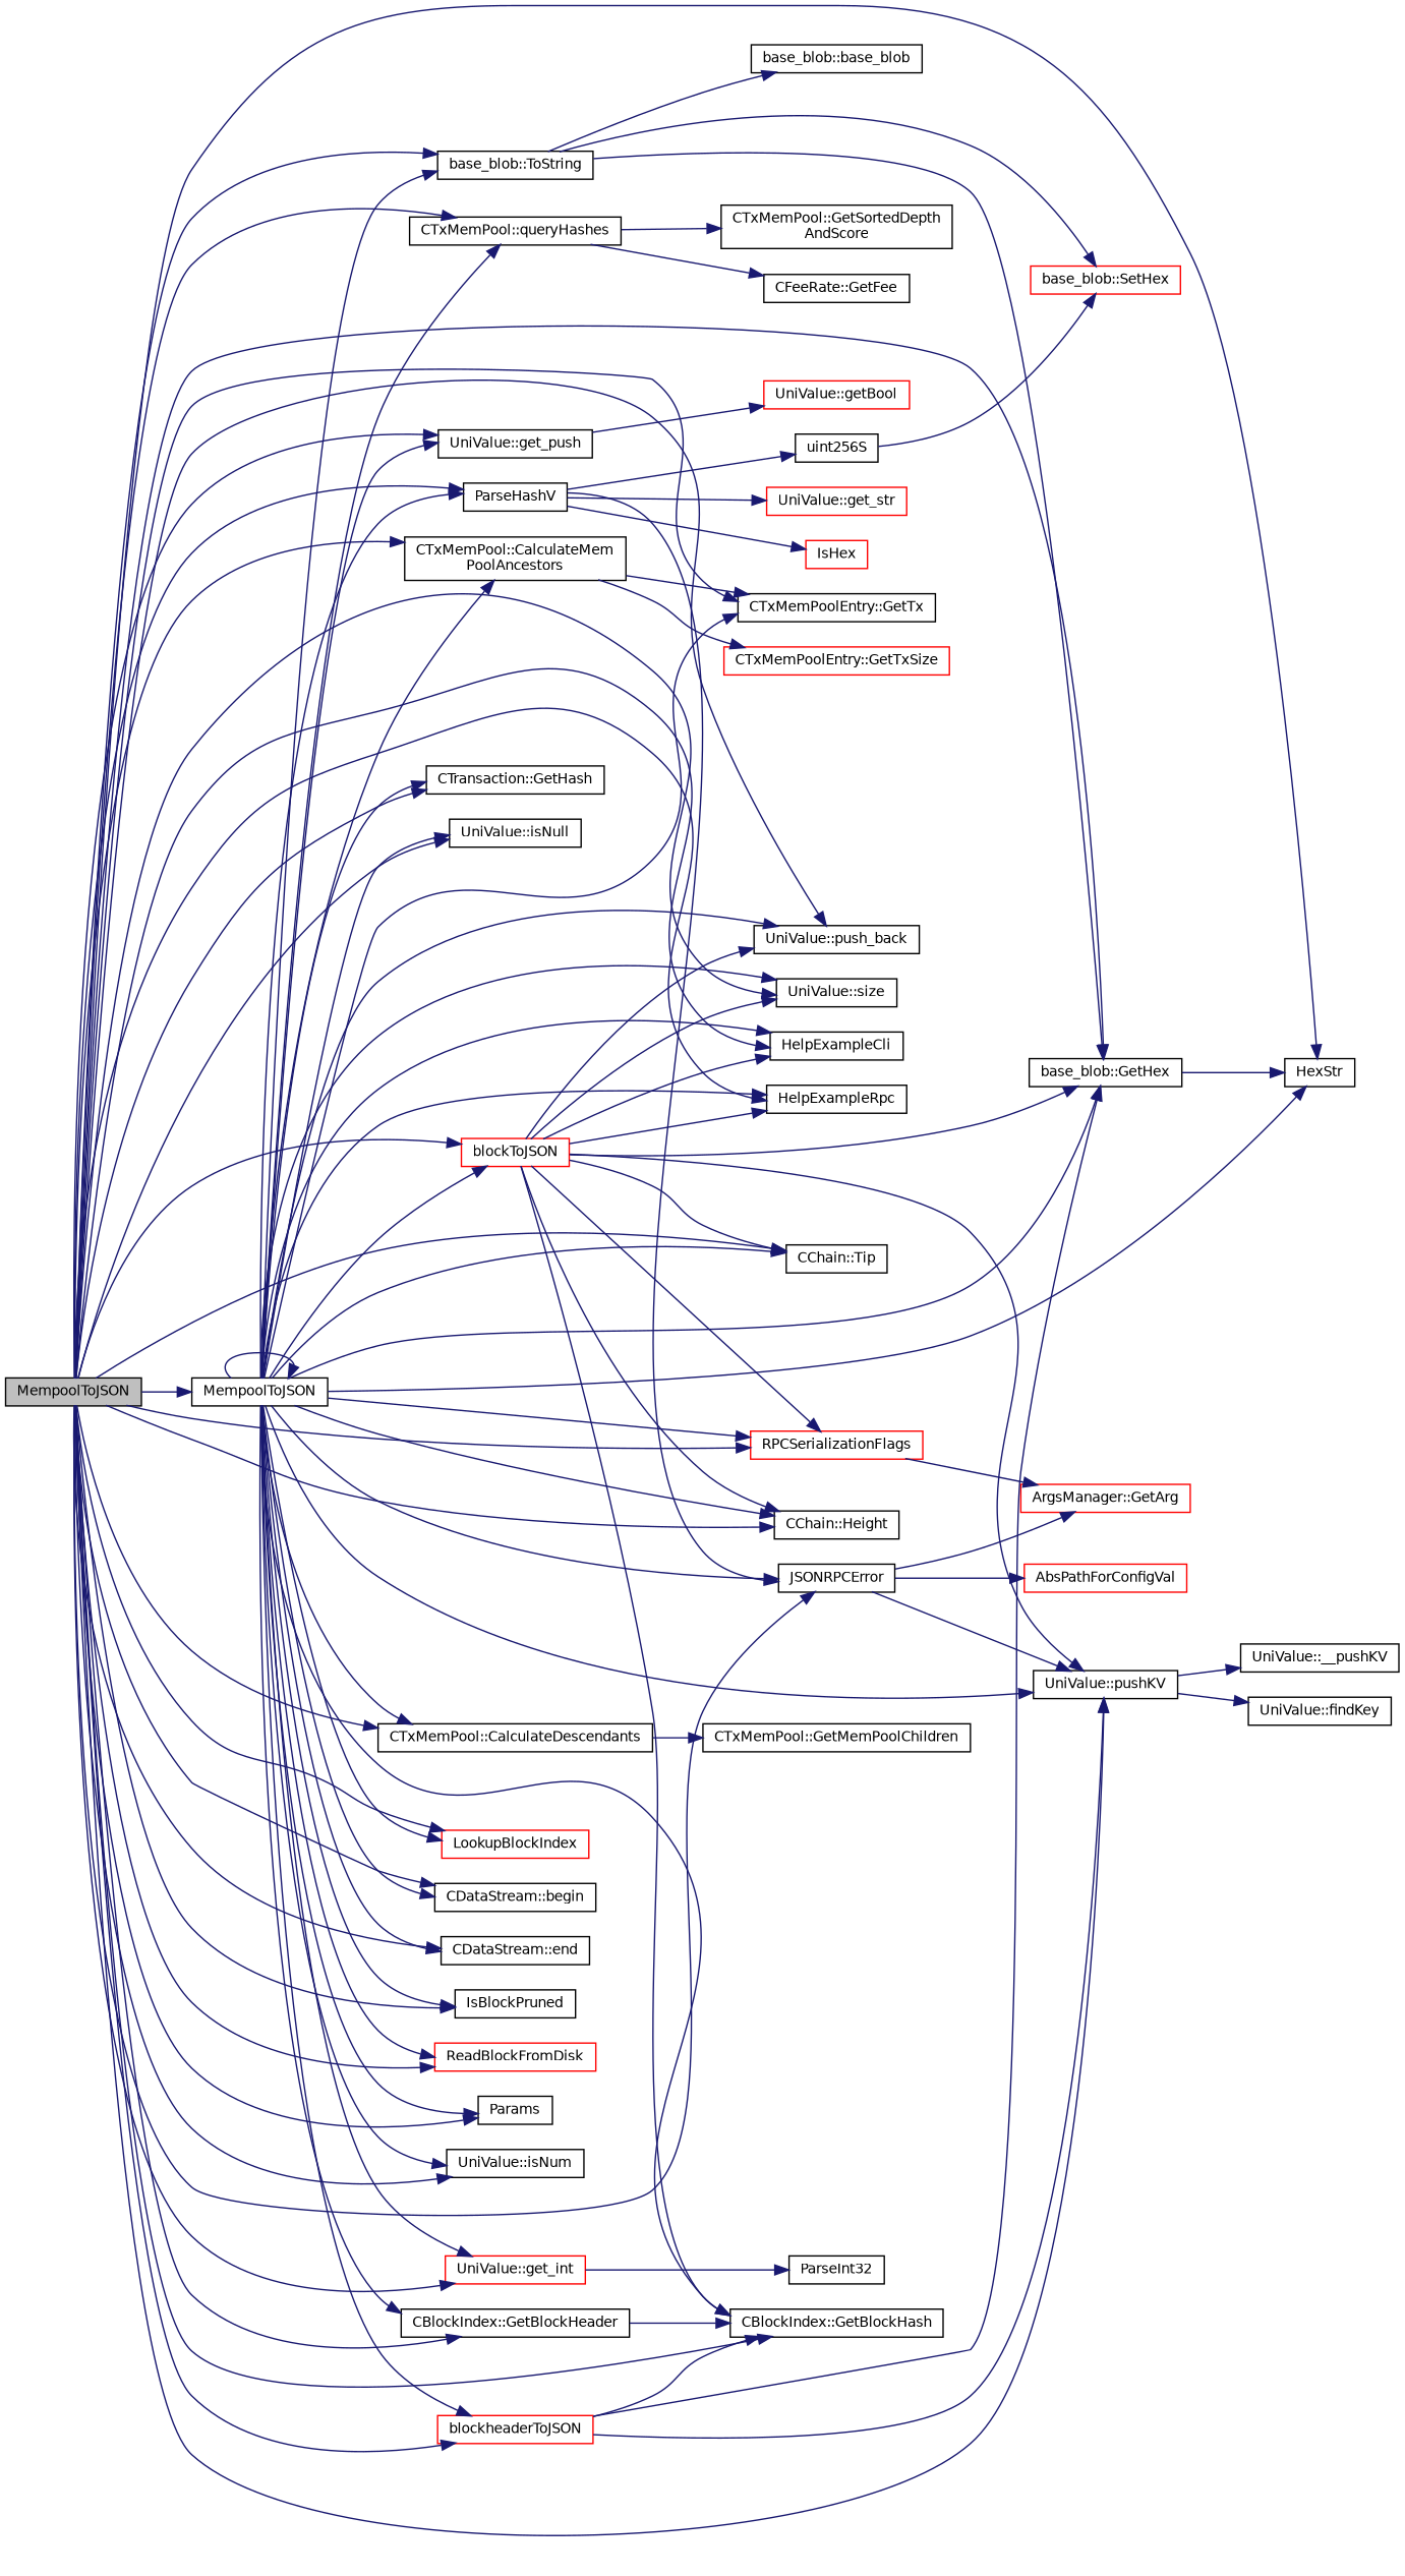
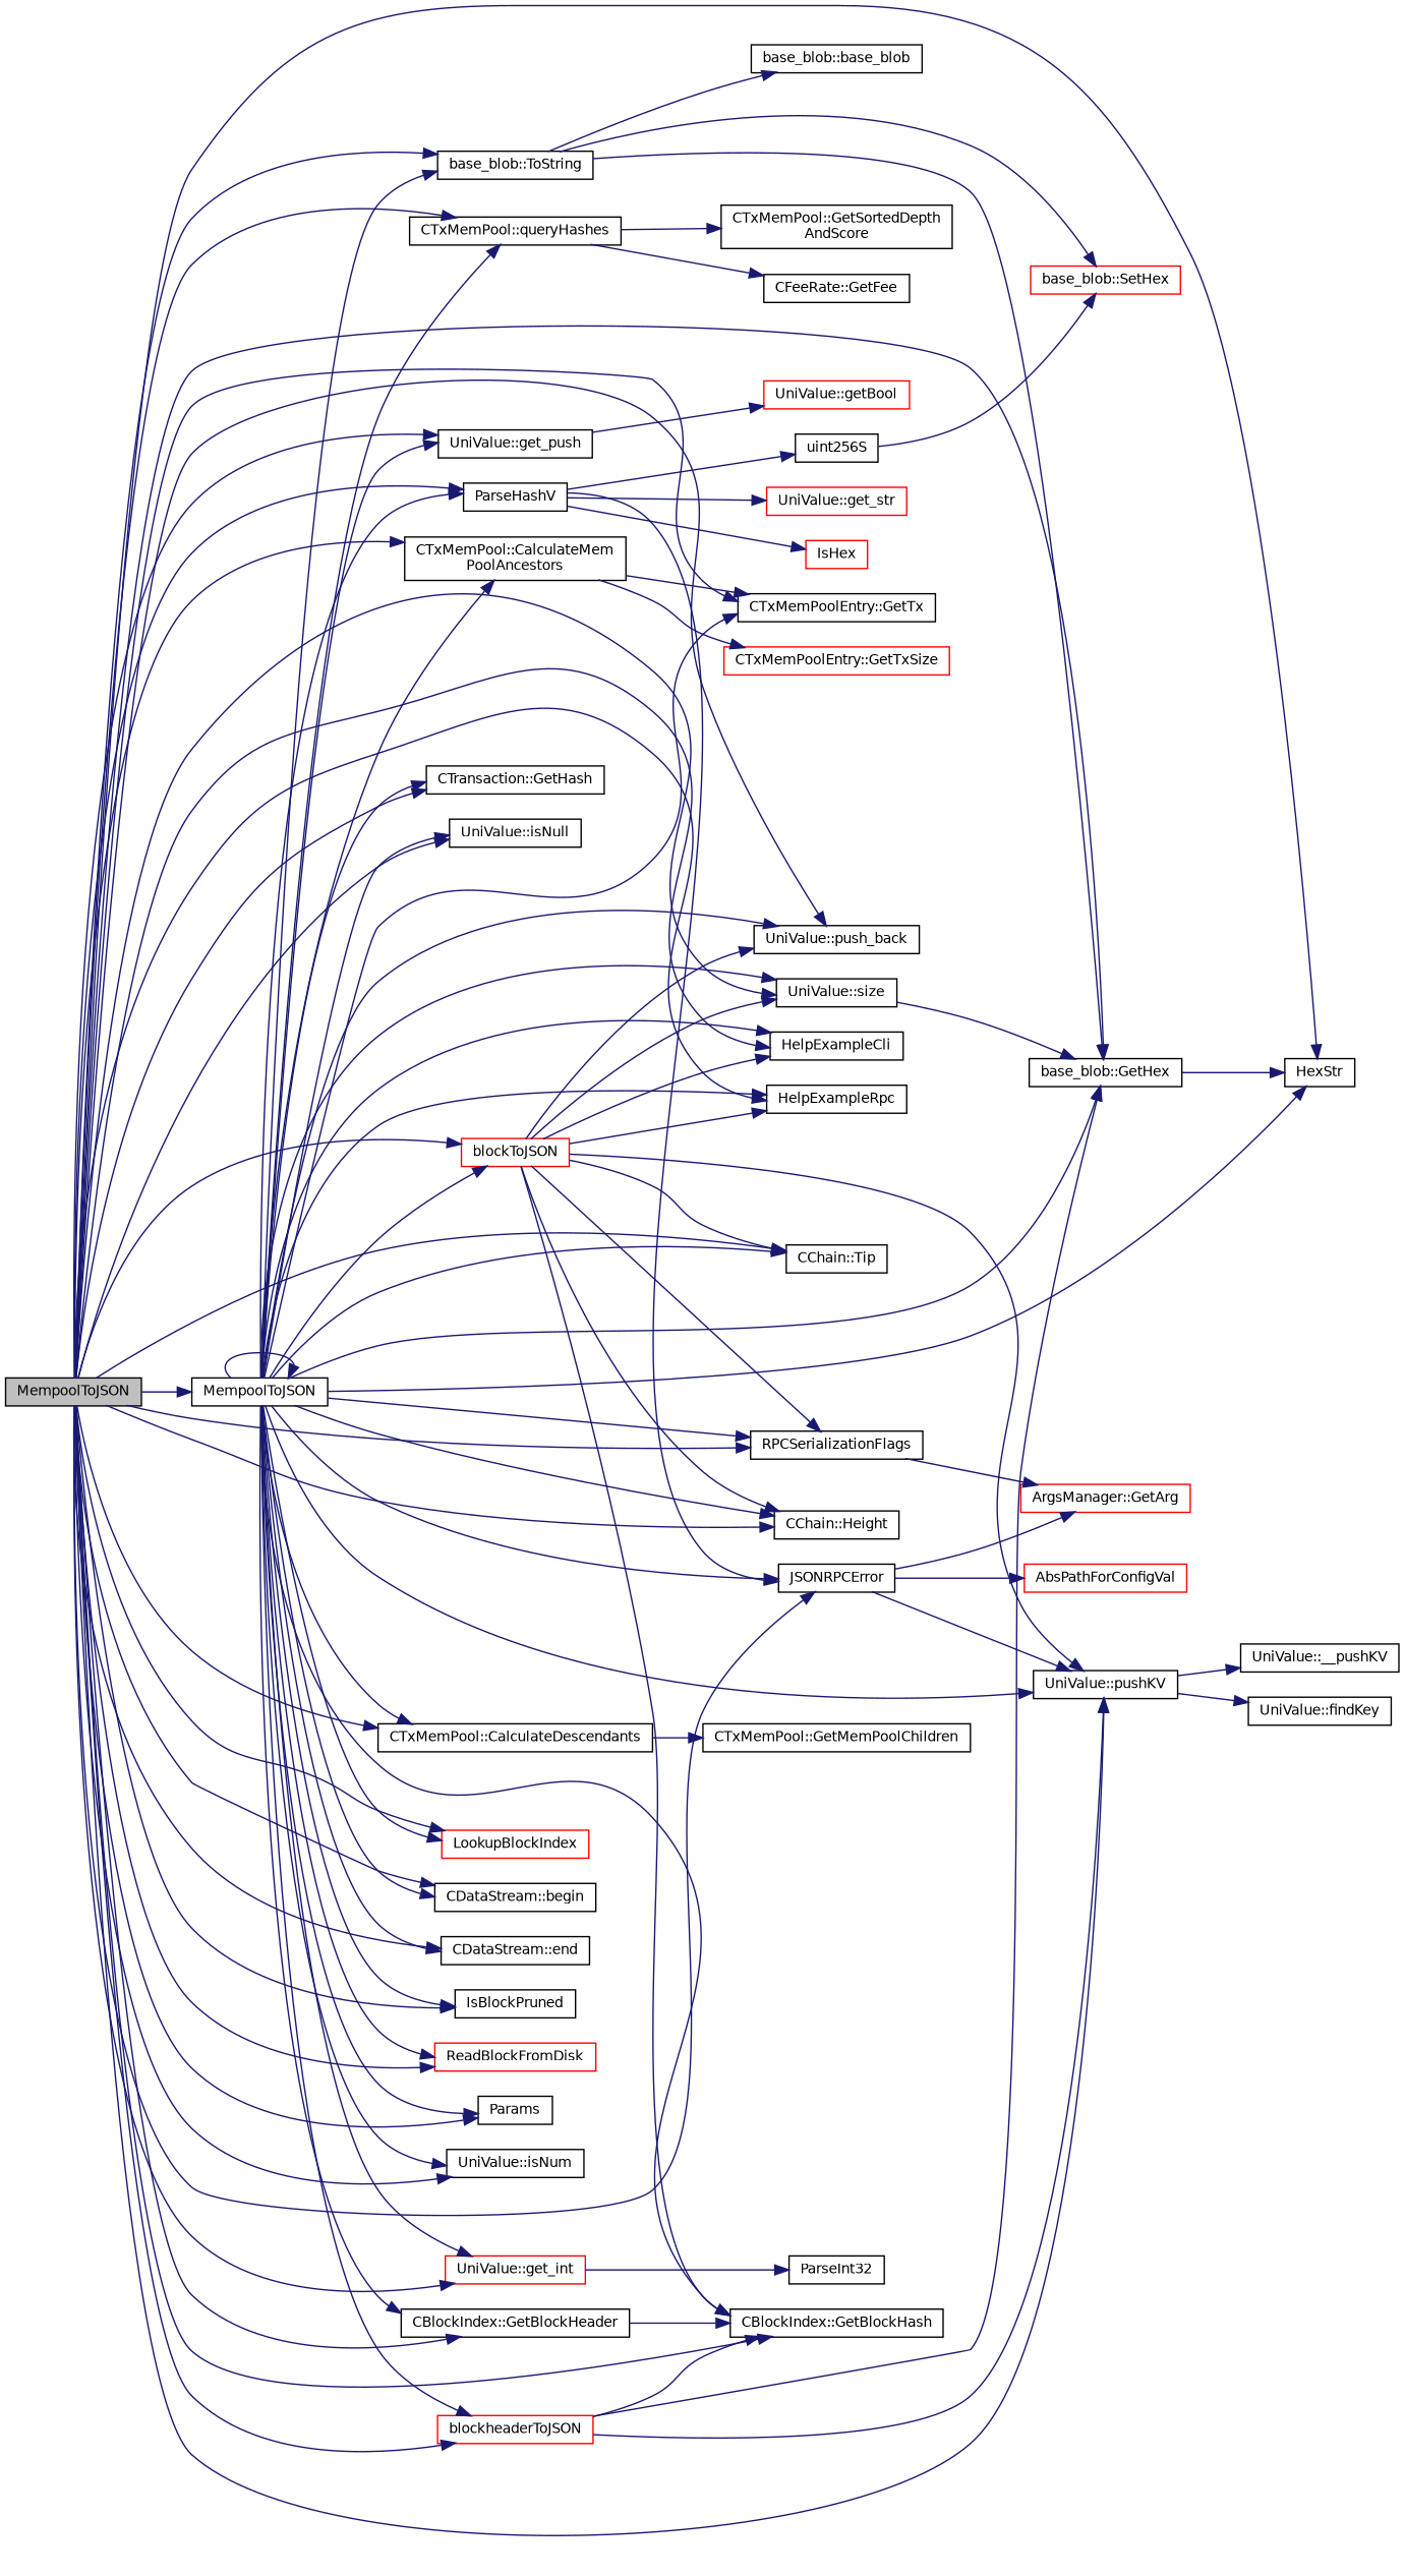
  digraph {
    rankdir=LR
    node [color=black fillcolor=white fontname=Helvetica fontsize=10 shape=record style=filled]
    edge [color=midnightblue fontname=Helvetica fontsize=10 labelfontname=Helvetica labelfontsize=10 style=solid]
    n1 [fillcolor=grey75 fontcolor=black height=0.2 label=MempoolToJSON width=0.4]
    n2 [height=0.2 label="CTxMemPoolEntry::GetTx" width=0.4]
    n3 [height=0.2 label="CTransaction::GetHash" width=0.4]
    n4 [height=0.2 label="UniValue::pushKV" width=0.4]
    n5 [height=0.2 label="base_blob::ToString" width=0.4]
    n6 [height=0.2 label="base_blob::GetHex" width=0.4]
    n7 [height=0.2 label=HexStr width=0.4]
    n8 [height=0.2 label="CTxMemPool::queryHashes" width=0.4]
    n9 [height=0.2 label="UniValue::push_back" width=0.4]
    n10 [height=0.2 label="UniValue::size" width=0.4]
    n11 [height=0.2 label=HelpExampleCli width=0.4]
    n12 [height=0.2 label=HelpExampleRpc width=0.4]
    n13 [height=0.2 label="UniValue::isNull" width=0.4]
    n14 [height=0.2 label="UniValue::get_push" width=0.4]
    n15 [height=0.2 label=MempoolToJSON width=0.4]
    n16 [height=0.2 label=ParseHashV width=0.4]
    n17 [height=0.2 label=JSONRPCError width=0.4]
    n18 [height=0.2 label="CTxMemPool::CalculateMem\lPoolAncestors" width=0.4]
    n19 [height=0.2 label="CTxMemPool::CalculateDescendants" width=0.4]
    n20 [color=red height=0.2 label="UniValue::get_int" width=0.4]
    n21 [height=0.2 label="CChain::Height" width=0.4]
    n22 [height=0.2 label="CBlockIndex::GetBlockHash" width=0.4]
    n23 [color=red height=0.2 label=LookupBlockIndex width=0.4]
    n24 [height=0.2 label="CChain::Tip" width=0.4]
    n25 [height=0.2 label="CBlockIndex::GetBlockHeader" width=0.4]
    n26 [height=0.2 label="CDataStream::begin" width=0.4]
    n27 [height=0.2 label="CDataStream::end" width=0.4]
    n28 [color=red height=0.2 label=blockheaderToJSON width=0.4]
    n29 [height=0.2 label=IsBlockPruned width=0.4]
    n30 [color=red height=0.2 label=ReadBlockFromDisk width=0.4]
    n31 [height=0.2 label=Params width=0.4]
    n32 [height=0.2 label="UniValue::isNum" width=0.4]
-   n33 [color=red height=0.2 label=RPCSerializationFlags width=0.4]
+   n33 [height=0.2 label=RPCSerializationFlags width=0.4]
    n34 [color=red height=0.2 label=blockToJSON width=0.4]
    n35 [height=0.2 label="UniValue::findKey" width=0.4]
    n36 [height=0.2 label="UniValue::__pushKV" width=0.4]
    n37 [height=0.2 label="base_blob::base_blob" width=0.4]
    n38 [color=red height=0.2 label="base_blob::SetHex" width=0.4]
    n39 [height=0.2 label="CTxMemPool::GetSortedDepth\lAndScore" width=0.4]
    n40 [height=0.2 label="CFeeRate::GetFee" width=0.4]
    n41 [color=red height=0.2 label="UniValue::getBool" width=0.4]
    n42 [color=red height=0.2 label="UniValue::get_str" width=0.4]
    n43 [color=red height=0.2 label=IsHex width=0.4]
    n44 [height=0.2 label=uint256S width=0.4]
    n45 [color=red height=0.2 label="ArgsManager::GetArg" width=0.4]
    n46 [color=red height=0.2 label=AbsPathForConfigVal width=0.4]
    n47 [color=red height=0.2 label="CTxMemPoolEntry::GetTxSize" width=0.4]
    n48 [height=0.2 label="CTxMemPool::GetMemPoolChildren" width=0.4]
    n49 [height=0.2 label=ParseInt32 width=0.4]
    n1 -> n2
    n1 -> n3
    n1 -> n4
    n1 -> n5
    n1 -> n6
    n1 -> n7
    n1 -> n8
    n1 -> n9
    n1 -> n10
    n1 -> n11
    n1 -> n12
    n1 -> n13
    n1 -> n14
    n1 -> n15
    n1 -> n16
    n1 -> n17
    n1 -> n18
    n1 -> n19
    n1 -> n20
    n1 -> n21
    n1 -> n22
    n1 -> n23
    n1 -> n24
    n1 -> n25
    n1 -> n26
    n1 -> n27
    n1 -> n28
    n1 -> n29
    n1 -> n30
    n1 -> n31
    n1 -> n32
    n1 -> n33
    n1 -> n34
    n4 -> n35
    n4 -> n36
    n5 -> n6
    n5 -> n37
    n5 -> n38
    n6 -> n7
    n8 -> n39
    n8 -> n40
    n14 -> n41
    n15 -> n2
    n15 -> n3
    n15 -> n4
    n15 -> n5
    n15 -> n6
    n15 -> n7
    n15 -> n8
    n15 -> n9
    n15 -> n10
    n15 -> n11
    n15 -> n12
    n15 -> n13
    n15 -> n14
    n15 -> n15
    n15 -> n16
    n15 -> n17
    n15 -> n18
    n15 -> n19
    n15 -> n20
    n15 -> n21
    n15 -> n22
    n15 -> n23
    n15 -> n24
    n15 -> n25
    n15 -> n26
    n15 -> n27
    n15 -> n28
    n15 -> n29
    n15 -> n30
    n15 -> n31
    n15 -> n32
    n15 -> n33
    n15 -> n34
    n16 -> n17
    n16 -> n42
    n16 -> n43
    n16 -> n44
    n17 -> n4
    n17 -> n45
    n17 -> n46
    n18 -> n2
    n18 -> n47
    n19 -> n48
    n20 -> n49
    n25 -> n22
    n28 -> n4
    n28 -> n6
    n28 -> n22
    n33 -> n45
    n34 -> n4
-   n34 -> n6
+   n10 -> n6
    n34 -> n9
    n34 -> n10
    n34 -> n11
    n34 -> n12
    n34 -> n21
    n34 -> n22
    n34 -> n24
    n34 -> n33
    n44 -> n38
  }
